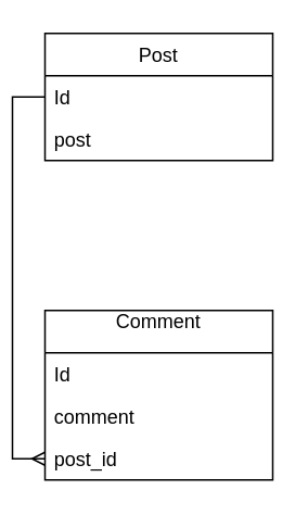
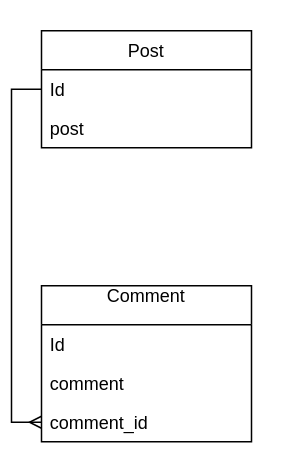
  <mxCell id="0" />
  <mxCell id="1" parent="0" />
  <mxCell id="2" value="Post" style="swimlane;fontStyle=0;childLayout=stackLayout;horizontal=1;startSize=26;horizontalStack=0;resizeParent=1;resizeParentMax=0;resizeLast=0;collapsible=1;marginBottom=0;" vertex="1" parent="1"><mxGeometry x="20" y="20" width="140" height="78" as="geometry" /></mxCell>
  <mxCell id="3" value="Id" style="text;strokeColor=none;fillColor=none;align=left;verticalAlign=top;spacingLeft=4;spacingRight=4;overflow=hidden;rotatable=0;points=[[0,0.5],[1,0.5]];portConstraint=eastwest;" vertex="1" parent="2"><mxGeometry y="26" width="140" height="26" as="geometry" /></mxCell>
  <mxCell id="4" value="post" style="text;strokeColor=none;fillColor=none;align=left;verticalAlign=top;spacingLeft=4;spacingRight=4;overflow=hidden;rotatable=0;points=[[0,0.5],[1,0.5]];portConstraint=eastwest;" vertex="1" parent="2"><mxGeometry y="52" width="140" height="26" as="geometry" /></mxCell>
  <mxCell id="5" value="Comment&#10;" style="swimlane;fontStyle=0;childLayout=stackLayout;horizontal=1;startSize=26;horizontalStack=0;resizeParent=1;resizeParentMax=0;resizeLast=0;collapsible=1;marginBottom=0;" vertex="1" parent="1"><mxGeometry x="20" y="190" width="140" height="104" as="geometry" /></mxCell>
  <mxCell id="6" value="Id" style="text;strokeColor=none;fillColor=none;align=left;verticalAlign=top;spacingLeft=4;spacingRight=4;overflow=hidden;rotatable=0;points=[[0,0.5],[1,0.5]];portConstraint=eastwest;" vertex="1" parent="5"><mxGeometry y="26" width="140" height="26" as="geometry" /></mxCell>
  <mxCell id="7" value="comment&#10;" style="text;strokeColor=none;fillColor=none;align=left;verticalAlign=top;spacingLeft=4;spacingRight=4;overflow=hidden;rotatable=0;points=[[0,0.5],[1,0.5]];portConstraint=eastwest;" vertex="1" parent="5"><mxGeometry y="52" width="140" height="26" as="geometry" /></mxCell>
- <mxCell id="8" value="post_id&#10;" style="text;strokeColor=none;fillColor=none;align=left;verticalAlign=top;spacingLeft=4;spacingRight=4;overflow=hidden;rotatable=0;points=[[0,0.5],[1,0.5]];portConstraint=eastwest;" vertex="1" parent="5"><mxGeometry y="78" width="140" height="26" as="geometry" /></mxCell>
+ <mxCell id="8" value="comment_id&#10;" style="text;strokeColor=none;fillColor=none;align=left;verticalAlign=top;spacingLeft=4;spacingRight=4;overflow=hidden;rotatable=0;points=[[0,0.5],[1,0.5]];portConstraint=eastwest;" vertex="1" parent="5"><mxGeometry y="78" width="140" height="26" as="geometry" /></mxCell>
  <mxCell id="9" style="edgeStyle=orthogonalEdgeStyle;rounded=0;orthogonalLoop=1;jettySize=auto;html=1;entryX=0;entryY=0.5;entryDx=0;entryDy=0;endArrow=ERmany;endFill=0;" edge="1" parent="1" source="3" target="8"><mxGeometry relative="1" as="geometry" /></mxCell>
